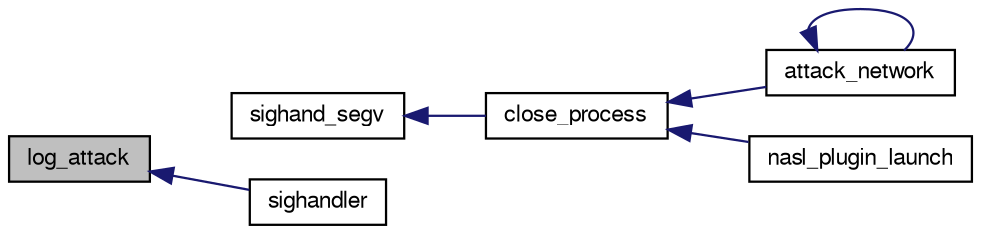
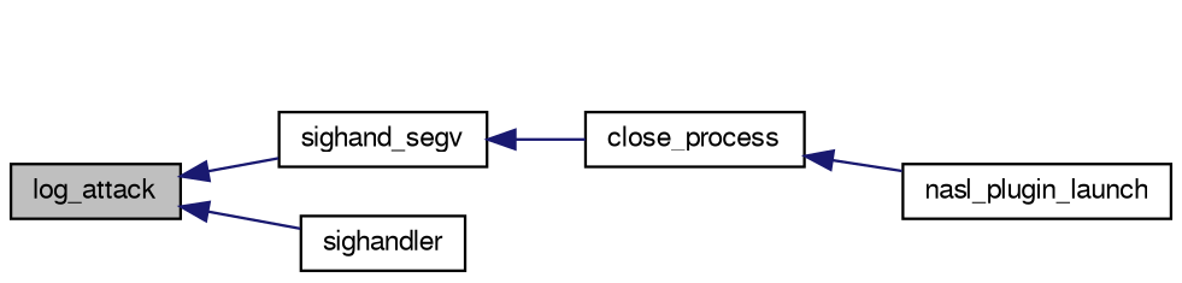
  digraph {
    rankdir=LR
    node [color=black fontname=FreeSans fontsize=10 shape=record]
    edge [color=midnightblue dir=back fontname=FreeSans fontsize=10 labelfontname=FreeSans labelfontsize=10 style=solid]
    n1 [fillcolor=grey75 fontcolor=black height=0.2 label=log_attack style=filled width=0.4]
    n2 [height=0.2 label=sighand_segv width=0.4]
    n3 [height=0.2 label=sighandler width=0.4]
    n4 [height=0.2 label=close_process width=0.4]
-   n5 [height=0.2 label=attack_network width=0.4]
    n6 [height=0.2 label=nasl_plugin_launch width=0.4]
+   n1 -> n2
    n1 -> n3
    n2 -> n4
-   n4 -> n5
    n4 -> n6
-   n5 -> n5
  }
